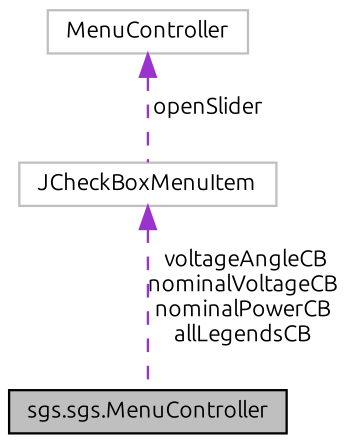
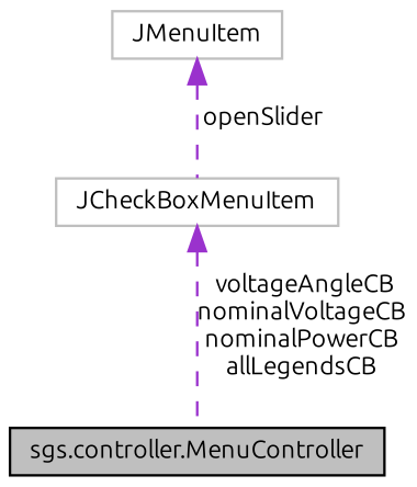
  digraph {
    fontname=Ubuntu
    node [color=grey75 fillcolor=white fontname=Ubuntu fontsize=10 shape=record style=filled]
    edge [color=darkorchid3 dir=back fontname=Ubuntu fontsize=10 labelfontname=Helvetica labelfontsize=10 style=dashed]
-   n1 [color=black fillcolor=grey75 fontcolor=black height=0.2 label="sgs.sgs.MenuController" width=0.4]
-   n2 [height=0.2 label=MenuController width=0.4]
+   n1 [color=black fillcolor=grey75 fontcolor=black height=0.2 label="sgs.controller.MenuController" width=0.4]
+   n2 [height=0.2 label=JMenuItem width=0.4]
    n3 [height=0.2 label=JCheckBoxMenuItem width=0.4]
    n2 -> n3 [label=" openSlider"]
    n3 -> n1 [label=" voltageAngleCB\nnominalVoltageCB\nnominalPowerCB\nallLegendsCB"]
  }
